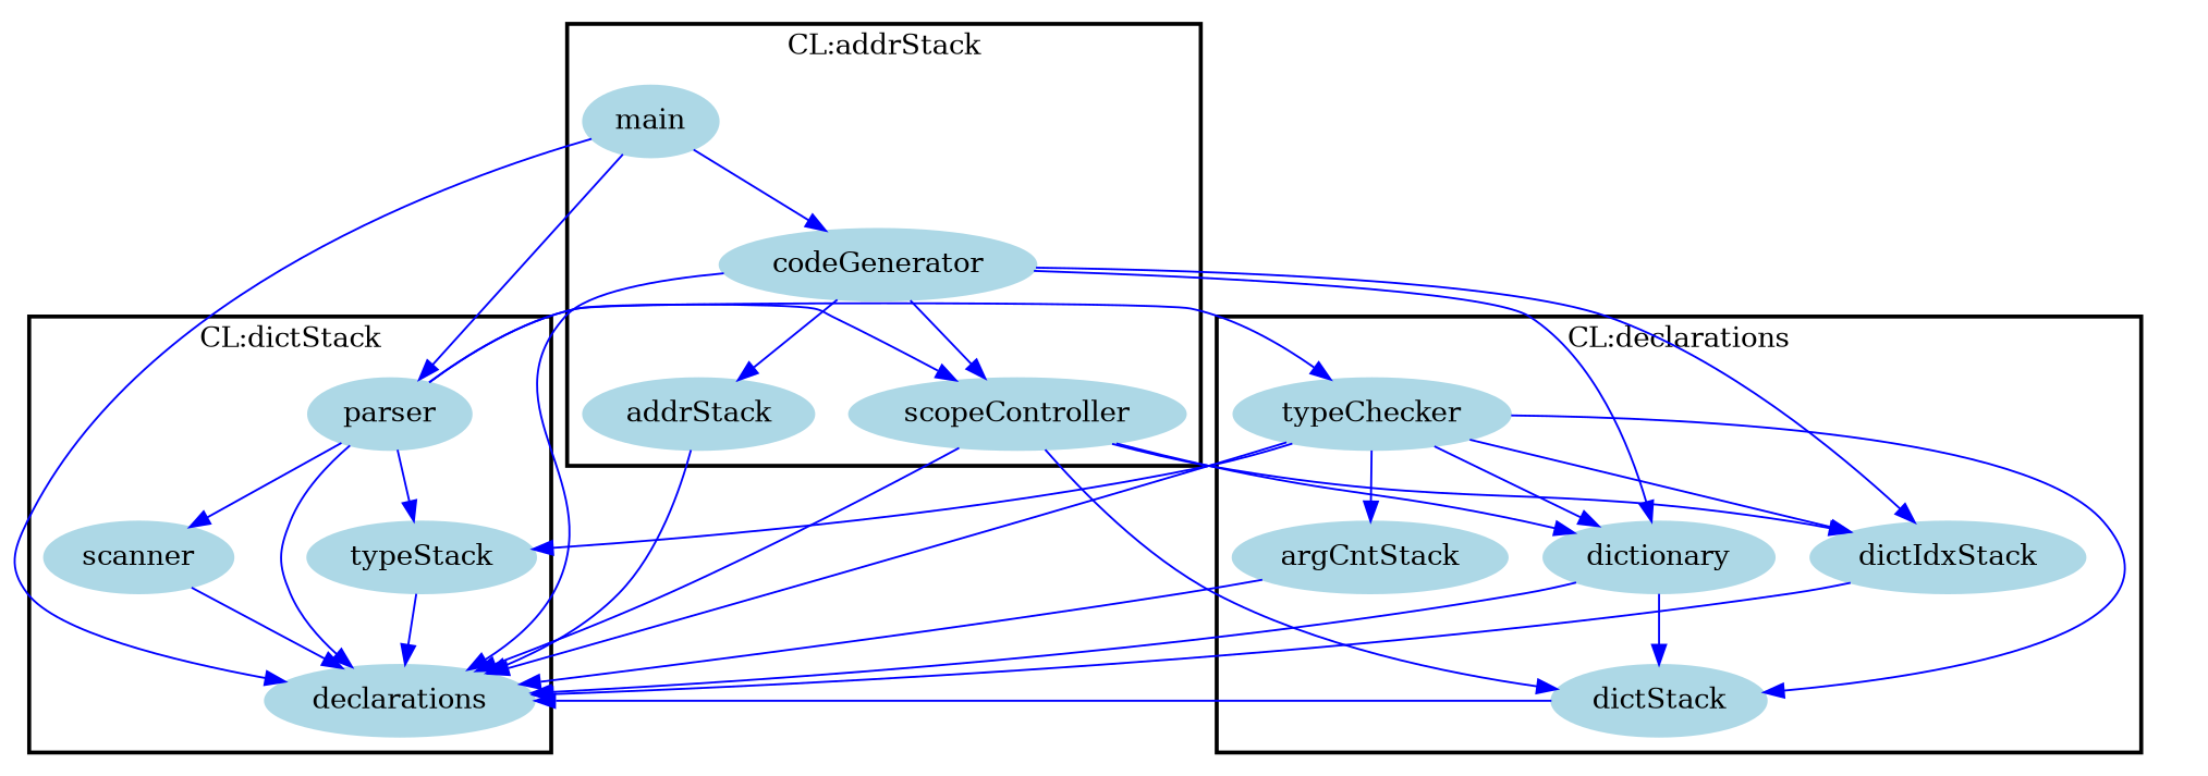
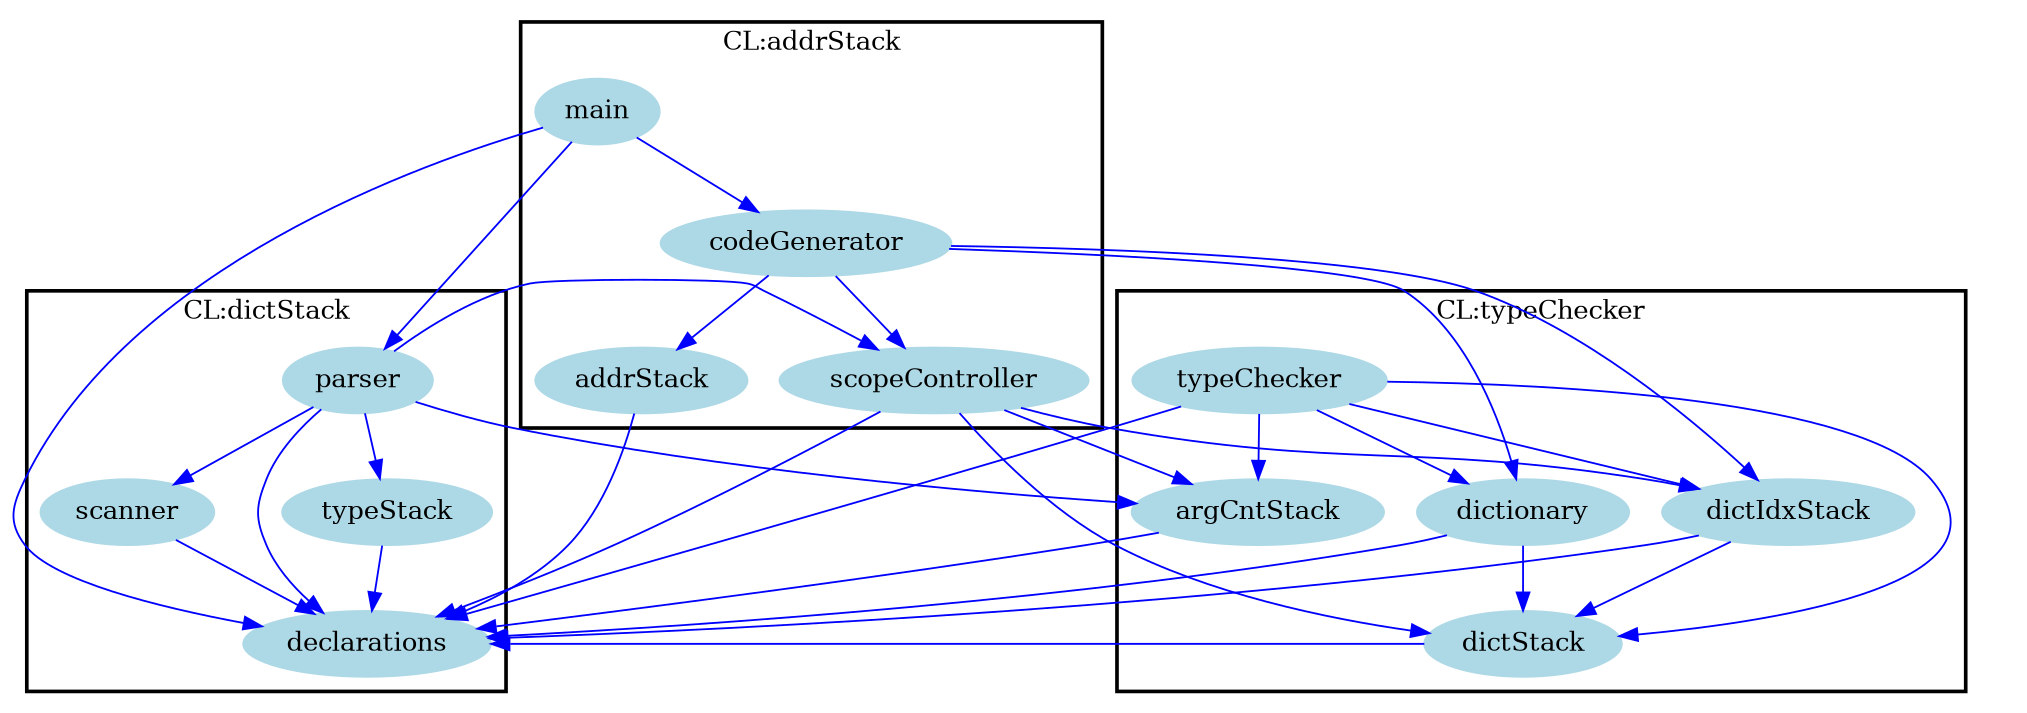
  digraph {
    node [color=lightblue fontcolor=black shape=ellipse style=filled]
    edge [color=blue font=6]
    n1 [label=parser]
    n2 [label=declarations]
    n3 [label=scanner]
    n4 [label=typeStack]
    n5 [label=addrStack]
    n6 [label=main]
    n7 [label=codeGenerator]
    n8 [label=scopeController]
    n9 [label=typeChecker]
    n10 [label=dictIdxStack]
    n11 [label=dictStack]
    n12 [label=dictionary]
    n13 [label=argCntStack]
    subgraph cluster_1 {
      color=black
      label="CL:dictStack"
      style=bold
      n1
      n2
      n3
      n4
    }
    subgraph cluster_2 {
      color=black
      label="CL:addrStack"
      style=bold
      n5
      n6
      n7
      n8
    }
    subgraph cluster_3 {
      color=black
-     label="CL:declarations"
+     label="CL:typeChecker"
      style=bold
      n9
      n10
      n11
      n12
      n13
    }
    n1 -> n2
    n1 -> n3
    n1 -> n4
    n1 -> n8
-   n1 -> n9
+   n1 -> n13
    n3 -> n2
    n4 -> n2
    n5 -> n2
    n6 -> n1
    n6 -> n2
    n6 -> n7
-   n7 -> n2
    n7 -> n5
    n7 -> n8
    n7 -> n10
    n7 -> n12
    n8 -> n2
    n8 -> n10
    n8 -> n11
-   n8 -> n12
+   n8 -> n13
    n9 -> n2
-   n9 -> n4
    n9 -> n10
    n9 -> n11
    n9 -> n12
    n9 -> n13
    n10 -> n2
+   n10 -> n11
    n11 -> n2
    n12 -> n2
    n12 -> n11
    n13 -> n2
  }
